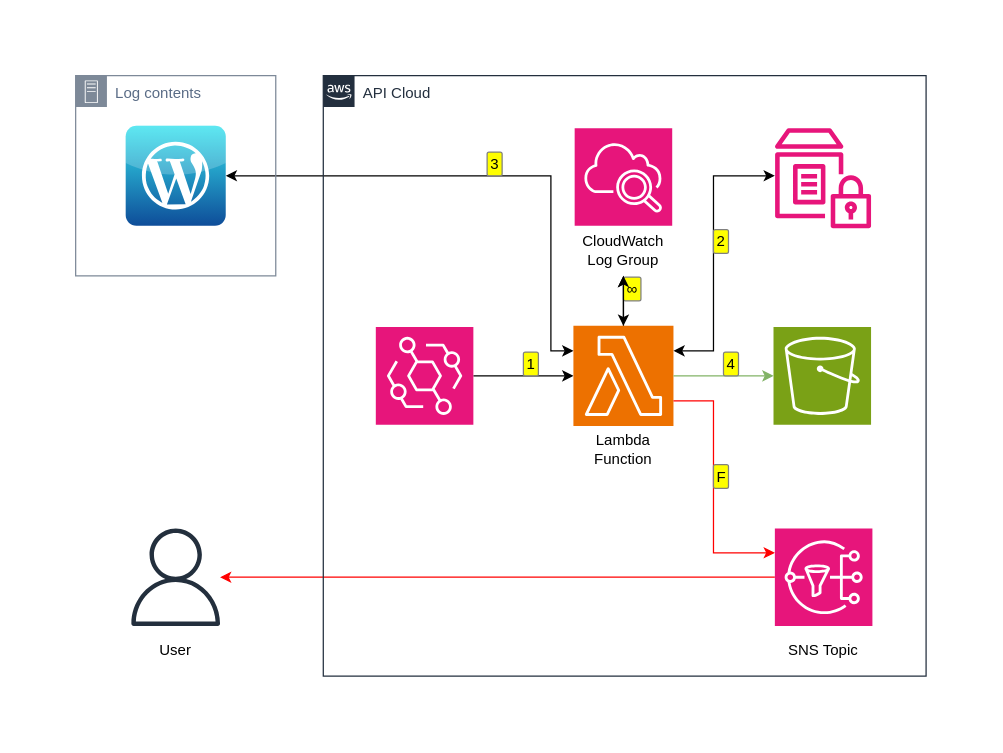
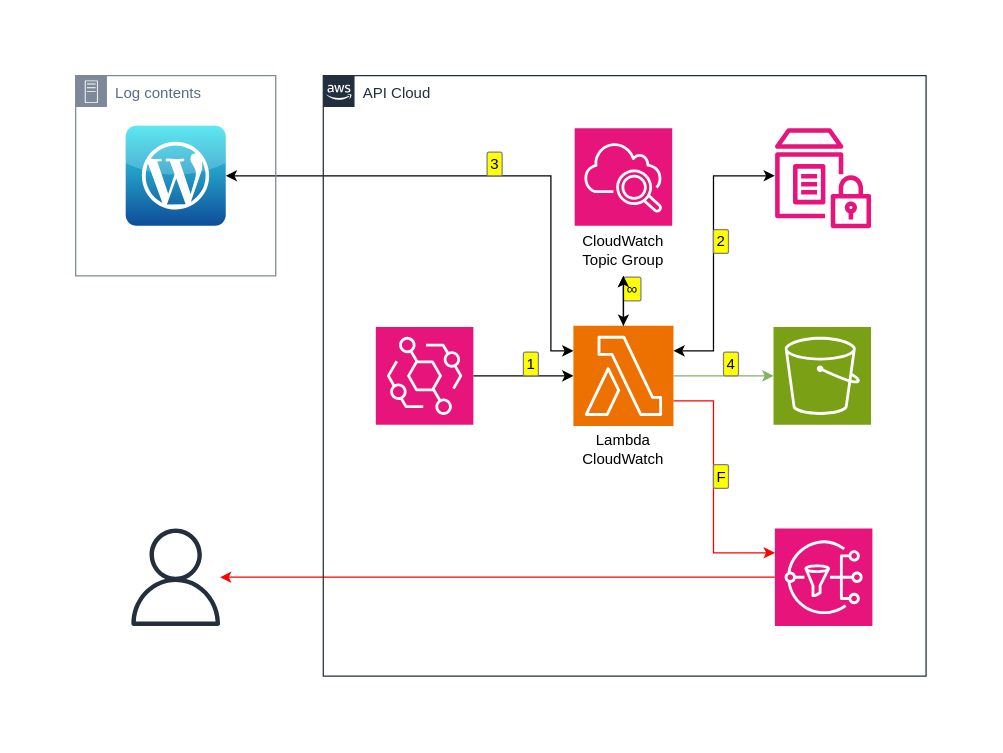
  <mxCell id="0" />
  <mxCell id="1" parent="0" />
  <mxCell id="2" style="edgeStyle=orthogonalEdgeStyle;rounded=0;orthogonalLoop=1;jettySize=auto;html=1;exitX=1;exitY=0.5;exitDx=0;exitDy=0;exitPerimeter=0;enumerate=1;" parent="1" source="3" target="6" edge="1"><mxGeometry relative="1" as="geometry" /></mxCell>
  <mxCell id="3" value="" style="sketch=0;points=[[0,0,0],[0.25,0,0],[0.5,0,0],[0.75,0,0],[1,0,0],[0,1,0],[0.25,1,0],[0.5,1,0],[0.75,1,0],[1,1,0],[0,0.25,0],[0,0.5,0],[0,0.75,0],[1,0.25,0],[1,0.5,0],[1,0.75,0]];outlineConnect=0;fontColor=#232F3E;fillColor=#E7157B;strokeColor=#ffffff;dashed=0;verticalLabelPosition=bottom;verticalAlign=top;align=center;html=1;fontSize=12;fontStyle=0;aspect=fixed;shape=mxgraph.aws4.resourceIcon;resIcon=mxgraph.aws4.eventbridge;" parent="1" vertex="1"><mxGeometry x="300" y="261" width="78" height="78" as="geometry" /></mxCell>
  <mxCell id="4" value="" style="edgeStyle=orthogonalEdgeStyle;rounded=0;orthogonalLoop=1;jettySize=auto;html=1;startArrow=classic;startFill=1;enumerate=1;enumerateValue=%E2%88%9E;" parent="1" source="6" target="22" edge="1"><mxGeometry relative="1" as="geometry" /></mxCell>
  <mxCell id="5" value="" style="edgeStyle=orthogonalEdgeStyle;rounded=0;orthogonalLoop=1;jettySize=auto;html=1;" parent="1" source="6" target="22" edge="1"><mxGeometry relative="1" as="geometry" /></mxCell>
  <mxCell id="6" value="" style="sketch=0;points=[[0,0,0],[0.25,0,0],[0.5,0,0],[0.75,0,0],[1,0,0],[0,1,0],[0.25,1,0],[0.5,1,0],[0.75,1,0],[1,1,0],[0,0.25,0],[0,0.5,0],[0,0.75,0],[1,0.25,0],[1,0.5,0],[1,0.75,0]];outlineConnect=0;fontColor=#232F3E;fillColor=#ED7100;strokeColor=#ffffff;dashed=0;verticalLabelPosition=bottom;verticalAlign=top;align=center;html=1;fontSize=12;fontStyle=0;aspect=fixed;shape=mxgraph.aws4.resourceIcon;resIcon=mxgraph.aws4.lambda;" parent="1" vertex="1"><mxGeometry x="458" y="260" width="80" height="80" as="geometry" /></mxCell>
  <mxCell id="7" value="" style="sketch=0;outlineConnect=0;fontColor=#232F3E;gradientColor=none;fillColor=#E7157B;strokeColor=none;dashed=0;verticalLabelPosition=bottom;verticalAlign=top;align=center;html=1;fontSize=12;fontStyle=0;aspect=fixed;pointerEvents=1;shape=mxgraph.aws4.parameter_store;" parent="1" vertex="1"><mxGeometry x="619.08" y="102" width="76.92" height="80" as="geometry" /></mxCell>
  <mxCell id="8" value="" style="dashed=0;outlineConnect=0;html=1;align=center;labelPosition=center;verticalLabelPosition=bottom;verticalAlign=top;shape=mxgraph.webicons.wordpress_2;fillColor=#35E2EE;gradientColor=#0E4D99" parent="1" vertex="1"><mxGeometry x="100" y="100" width="80" height="80" as="geometry" /></mxCell>
  <mxCell id="9" value="" style="sketch=0;points=[[0,0,0],[0.25,0,0],[0.5,0,0],[0.75,0,0],[1,0,0],[0,1,0],[0.25,1,0],[0.5,1,0],[0.75,1,0],[1,1,0],[0,0.25,0],[0,0.5,0],[0,0.75,0],[1,0.25,0],[1,0.5,0],[1,0.75,0]];points=[[0,0,0],[0.25,0,0],[0.5,0,0],[0.75,0,0],[1,0,0],[0,1,0],[0.25,1,0],[0.5,1,0],[0.75,1,0],[1,1,0],[0,0.25,0],[0,0.5,0],[0,0.75,0],[1,0.25,0],[1,0.5,0],[1,0.75,0]];outlineConnect=0;fontColor=#232F3E;fillColor=#E7157B;strokeColor=#ffffff;dashed=0;verticalLabelPosition=bottom;verticalAlign=top;align=center;html=1;fontSize=12;fontStyle=0;aspect=fixed;shape=mxgraph.aws4.resourceIcon;resIcon=mxgraph.aws4.cloudwatch_2;" parent="1" vertex="1"><mxGeometry x="459" y="102" width="78" height="78" as="geometry" /></mxCell>
  <mxCell id="10" value="" style="edgeStyle=orthogonalEdgeStyle;rounded=0;orthogonalLoop=1;jettySize=auto;html=1;startArrow=classic;startFill=1;endArrow=none;endFill=0;enumerate=1;enumerateValue=4;fillColor=#d5e8d4;strokeColor=#82b366;" parent="1" source="11" target="6" edge="1"><mxGeometry relative="1" as="geometry" /></mxCell>
  <mxCell id="11" value="" style="sketch=0;points=[[0,0,0],[0.25,0,0],[0.5,0,0],[0.75,0,0],[1,0,0],[0,1,0],[0.25,1,0],[0.5,1,0],[0.75,1,0],[1,1,0],[0,0.25,0],[0,0.5,0],[0,0.75,0],[1,0.25,0],[1,0.5,0],[1,0.75,0]];outlineConnect=0;fontColor=#232F3E;fillColor=#7AA116;strokeColor=#ffffff;dashed=0;verticalLabelPosition=bottom;verticalAlign=top;align=center;html=1;fontSize=12;fontStyle=0;aspect=fixed;shape=mxgraph.aws4.resourceIcon;resIcon=mxgraph.aws4.s3;" parent="1" vertex="1"><mxGeometry x="618" y="261" width="78" height="78" as="geometry" /></mxCell>
  <mxCell id="12" style="edgeStyle=orthogonalEdgeStyle;rounded=0;orthogonalLoop=1;jettySize=auto;html=1;fillColor=#f8cecc;strokeColor=#ff0000;" edge="1" parent="1" source="13" target="14"><mxGeometry relative="1" as="geometry" /></mxCell>
  <mxCell id="13" value="" style="sketch=0;points=[[0,0,0],[0.25,0,0],[0.5,0,0],[0.75,0,0],[1,0,0],[0,1,0],[0.25,1,0],[0.5,1,0],[0.75,1,0],[1,1,0],[0,0.25,0],[0,0.5,0],[0,0.75,0],[1,0.25,0],[1,0.5,0],[1,0.75,0]];outlineConnect=0;fontColor=#232F3E;fillColor=#E7157B;strokeColor=#ffffff;dashed=0;verticalLabelPosition=bottom;verticalAlign=top;align=center;html=1;fontSize=12;fontStyle=0;aspect=fixed;shape=mxgraph.aws4.resourceIcon;resIcon=mxgraph.aws4.sns;" parent="1" vertex="1"><mxGeometry x="619.08" y="422" width="78" height="78" as="geometry" /></mxCell>
  <mxCell id="14" value="" style="sketch=0;outlineConnect=0;fontColor=#232F3E;gradientColor=none;fillColor=#232F3D;strokeColor=none;dashed=0;verticalLabelPosition=bottom;verticalAlign=top;align=center;html=1;fontSize=12;fontStyle=0;aspect=fixed;pointerEvents=1;shape=mxgraph.aws4.user;" parent="1" vertex="1"><mxGeometry x="101" y="422" width="78" height="78" as="geometry" /></mxCell>
  <mxCell id="15" style="edgeStyle=orthogonalEdgeStyle;rounded=0;orthogonalLoop=1;jettySize=auto;html=1;entryX=1;entryY=0.25;entryDx=0;entryDy=0;entryPerimeter=0;startArrow=classic;startFill=1;enumerate=1;" parent="1" source="7" target="6" edge="1"><mxGeometry relative="1" as="geometry"><Array as="points"><mxPoint x="570" y="140" /><mxPoint x="570" y="280" /></Array></mxGeometry></mxCell>
  <mxCell id="16" style="edgeStyle=orthogonalEdgeStyle;rounded=0;orthogonalLoop=1;jettySize=auto;html=1;exitX=0;exitY=0.25;exitDx=0;exitDy=0;exitPerimeter=0;entryX=1;entryY=0.75;entryDx=0;entryDy=0;entryPerimeter=0;endArrow=none;endFill=0;startArrow=classic;startFill=1;fillColor=#f8cecc;strokeColor=#FF0000;enumerate=1;enumerateValue=F;" parent="1" source="13" target="6" edge="1"><mxGeometry relative="1" as="geometry"><Array as="points"><mxPoint x="570" y="442" /><mxPoint x="570" y="320" /></Array></mxGeometry></mxCell>
  <mxCell id="17" style="edgeStyle=orthogonalEdgeStyle;rounded=0;orthogonalLoop=1;jettySize=auto;html=1;entryX=0;entryY=0.25;entryDx=0;entryDy=0;entryPerimeter=0;startArrow=classic;startFill=1;enumerate=1;" parent="1" source="8" target="6" edge="1"><mxGeometry relative="1" as="geometry"><Array as="points"><mxPoint x="440" y="140" /><mxPoint x="440" y="280" /></Array></mxGeometry></mxCell>
  <mxCell id="18" value="Log contents" style="points=[[0,0],[0.25,0],[0.5,0],[0.75,0],[1,0],[1,0.25],[1,0.5],[1,0.75],[1,1],[0.75,1],[0.5,1],[0.25,1],[0,1],[0,0.75],[0,0.5],[0,0.25]];outlineConnect=0;gradientColor=none;html=1;whiteSpace=wrap;fontSize=12;fontStyle=0;container=1;pointerEvents=0;collapsible=0;recursiveResize=0;shape=mxgraph.aws4.group;grIcon=mxgraph.aws4.group_on_premise;strokeColor=#7D8998;fillColor=none;verticalAlign=top;align=left;spacingLeft=30;fontColor=#5A6C86;dashed=0;" parent="1" vertex="1"><mxGeometry x="60" y="60" width="160" height="160" as="geometry" /></mxCell>
  <mxCell id="19" value="API Cloud" style="points=[[0,0],[0.25,0],[0.5,0],[0.75,0],[1,0],[1,0.25],[1,0.5],[1,0.75],[1,1],[0.75,1],[0.5,1],[0.25,1],[0,1],[0,0.75],[0,0.5],[0,0.25]];outlineConnect=0;gradientColor=none;html=1;whiteSpace=wrap;fontSize=12;fontStyle=0;container=1;pointerEvents=0;collapsible=0;recursiveResize=0;shape=mxgraph.aws4.group;grIcon=mxgraph.aws4.group_aws_cloud_alt;strokeColor=#232F3E;fillColor=none;verticalAlign=top;align=left;spacingLeft=30;fontColor=#232F3E;dashed=0;" parent="1" vertex="1"><mxGeometry x="258" y="60" width="482" height="480" as="geometry" /></mxCell>
- <mxCell id="20" value="Lambda Function" style="text;html=1;strokeColor=none;fillColor=none;align=center;verticalAlign=middle;whiteSpace=wrap;rounded=0;" parent="19" vertex="1"><mxGeometry x="201" y="279" width="78" height="40" as="geometry" /></mxCell>
- <mxCell id="21" value="SNS Topic" style="text;html=1;strokeColor=none;fillColor=none;align=center;verticalAlign=middle;whiteSpace=wrap;rounded=0;" parent="19" vertex="1"><mxGeometry x="361.08" y="440" width="78" height="40" as="geometry" /></mxCell>
- <mxCell id="22" value="CloudWatch Log Group" style="text;html=1;strokeColor=none;fillColor=none;align=center;verticalAlign=middle;whiteSpace=wrap;rounded=0;" parent="19" vertex="1"><mxGeometry x="201" y="120" width="78" height="40" as="geometry" /></mxCell>
- <mxCell id="23" value="User" style="text;html=1;strokeColor=none;fillColor=none;align=center;verticalAlign=middle;whiteSpace=wrap;rounded=0;" parent="1" vertex="1"><mxGeometry x="101" y="500" width="78" height="40" as="geometry" /></mxCell>
+ <mxCell id="20" value="Lambda CloudWatch" style="text;html=1;strokeColor=none;fillColor=none;align=center;verticalAlign=middle;whiteSpace=wrap;rounded=0;" parent="19" vertex="1"><mxGeometry x="201" y="279" width="78" height="40" as="geometry" /></mxCell>
+ <mxCell id="22" value="CloudWatch Topic Group" style="text;html=1;strokeColor=none;fillColor=none;align=center;verticalAlign=middle;whiteSpace=wrap;rounded=0;" parent="19" vertex="1"><mxGeometry x="201" y="120" width="78" height="40" as="geometry" /></mxCell>
  <mxCell id="24" value="" style="rounded=0;whiteSpace=wrap;html=1;dashed=1;fillColor=none;strokeColor=#FFFFFF;" vertex="1" parent="1"><mxGeometry y="20" width="760" height="560" as="geometry" x="20" /></mxCell>
